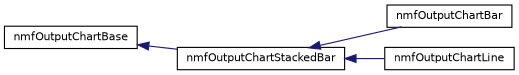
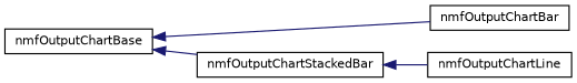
  digraph {
    rankdir=LR
    node [color=black fillcolor=white fontname=Helvetica fontsize=10 shape=record style=filled]
    edge [color=midnightblue dir=back fontname=Helvetica fontsize=10 labelfontname=Helvetica labelfontsize=10 style=solid]
    n1 [height=0.2 label=nmfOutputChartBase width=0.4]
    n2 [height=0.2 label=nmfOutputChartBar width=0.4]
    n3 [height=0.2 label=nmfOutputChartStackedBar width=0.4]
    n4 [height=0.2 label=nmfOutputChartLine width=0.4]
-   n3 -> n2
+   n1 -> n2
    n1 -> n3
    n3 -> n4
  }
